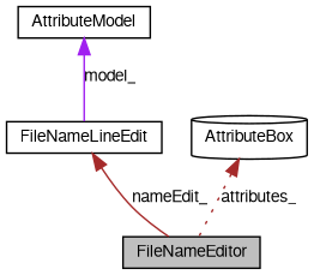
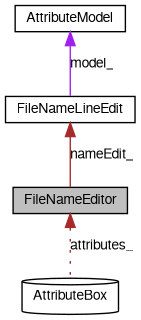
  digraph {
    node [color=black fontname=FreeSans fontsize=10 shape=box]
    edge [color=brown dir=back fontname=FreeSans fontsize=10 labelfontname=FreeSans labelfontsize=10 style=solid]
    n1 [fillcolor=grey75 fontcolor=black height=0.2 label=FileNameEditor style=filled width=0.4]
    n2 [height=0.2 label=FileNameLineEdit width=0.4]
    n3 [height=0.2 label=AttributeBox shape=cylinder width=0.4]
    n4 [height=0.2 label=AttributeModel width=0.4]
    n2 -> n1 [label=nameEdit_]
-   n3 -> n1 [label=attributes_ style=dotted]
+   n1 -> n3 [label=attributes_ style=dotted]
    n4 -> n2 [color=purple label=model_]
  }
